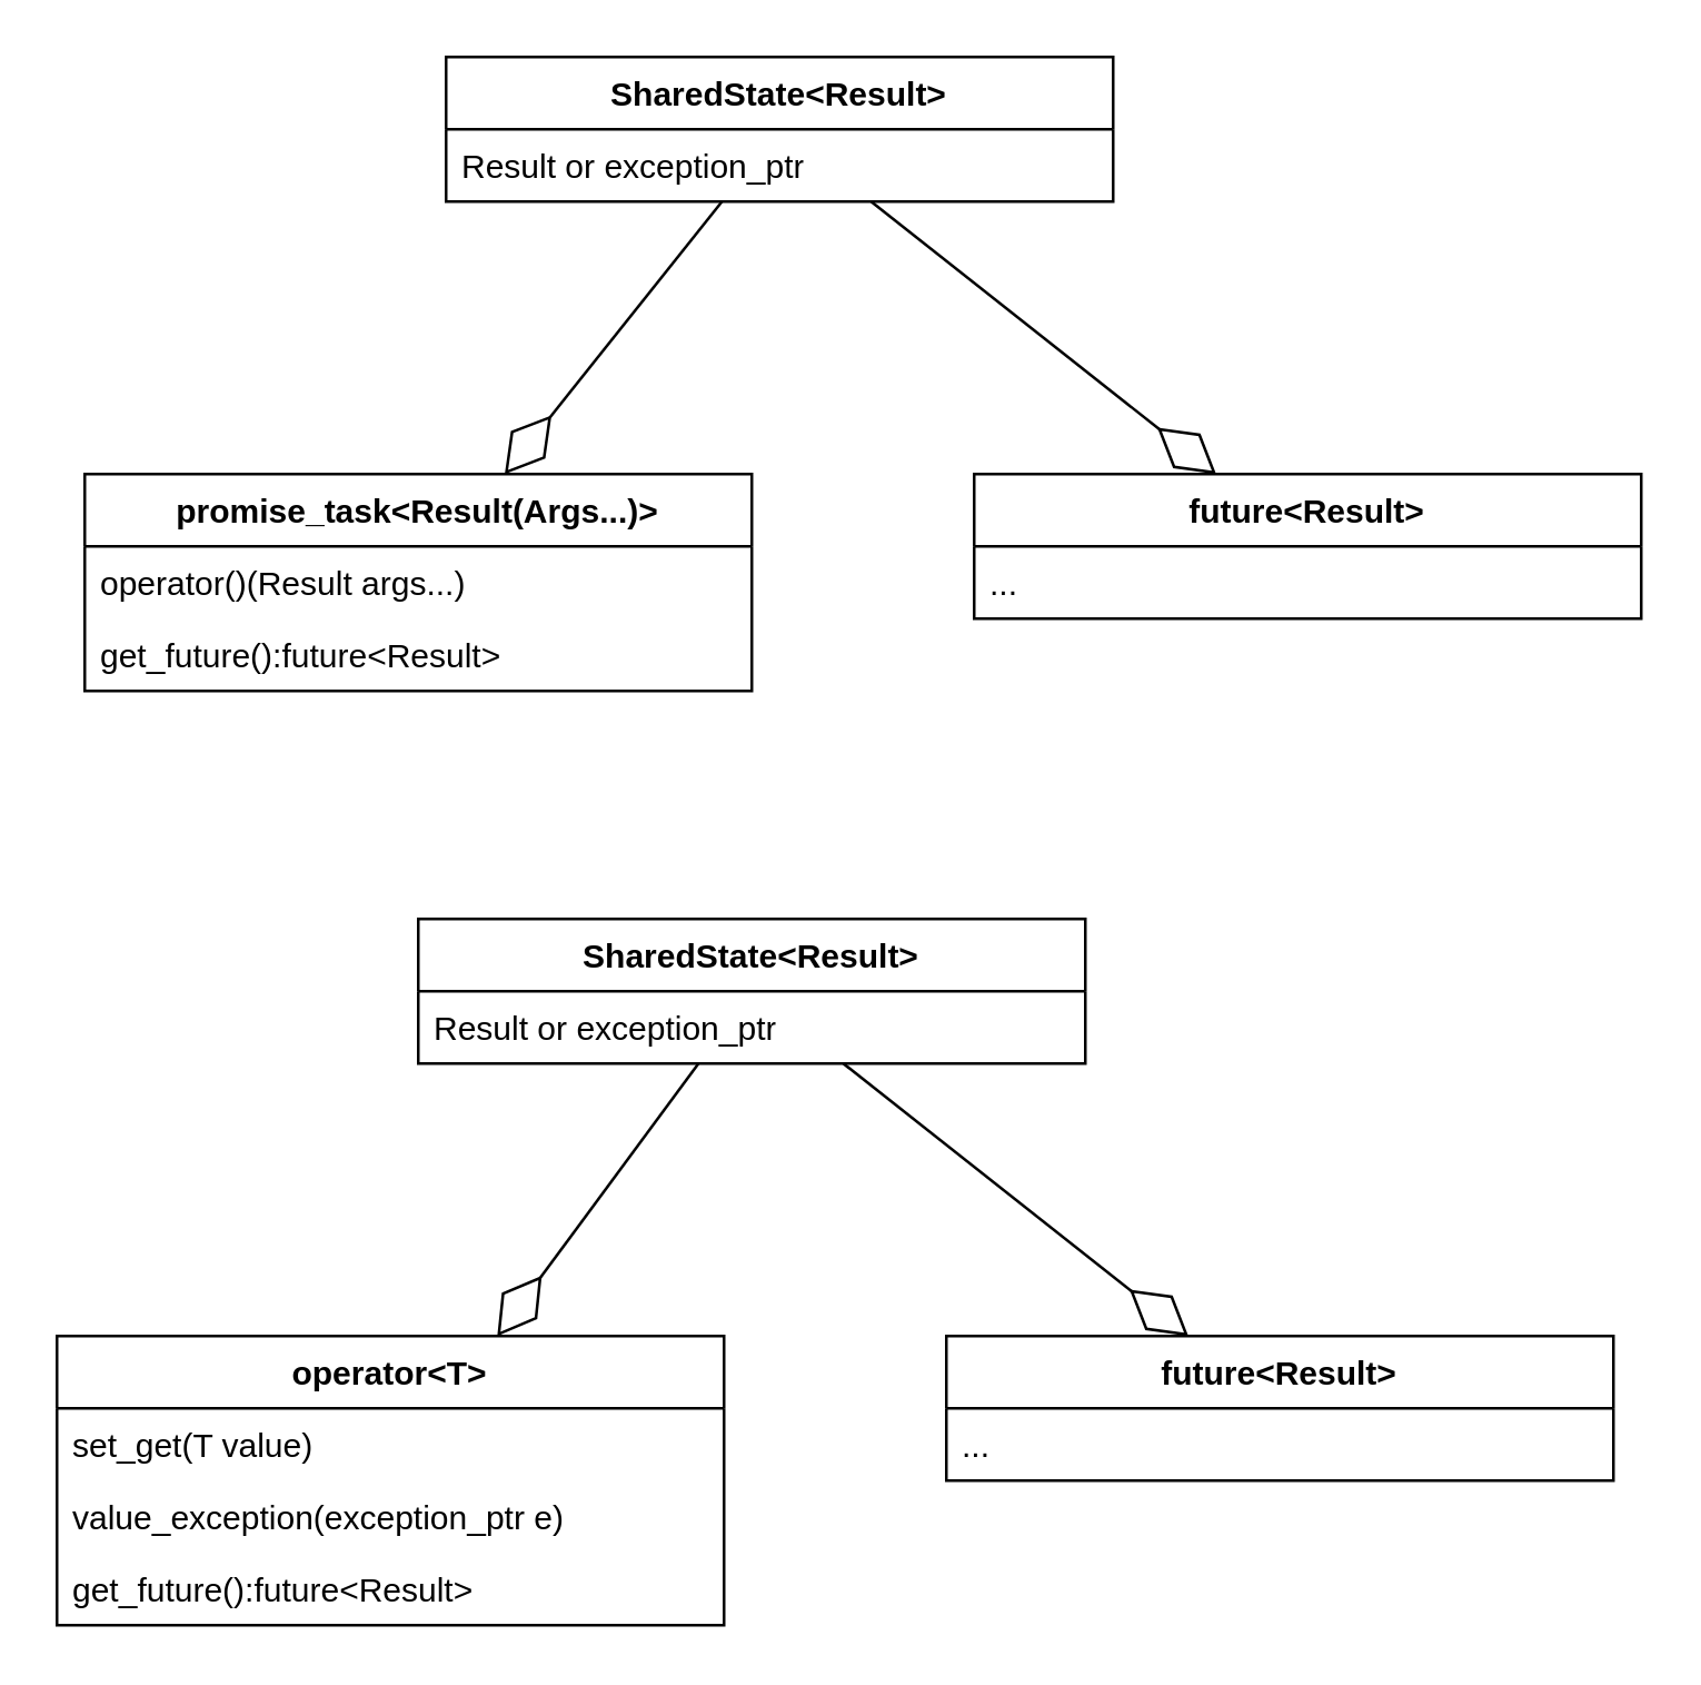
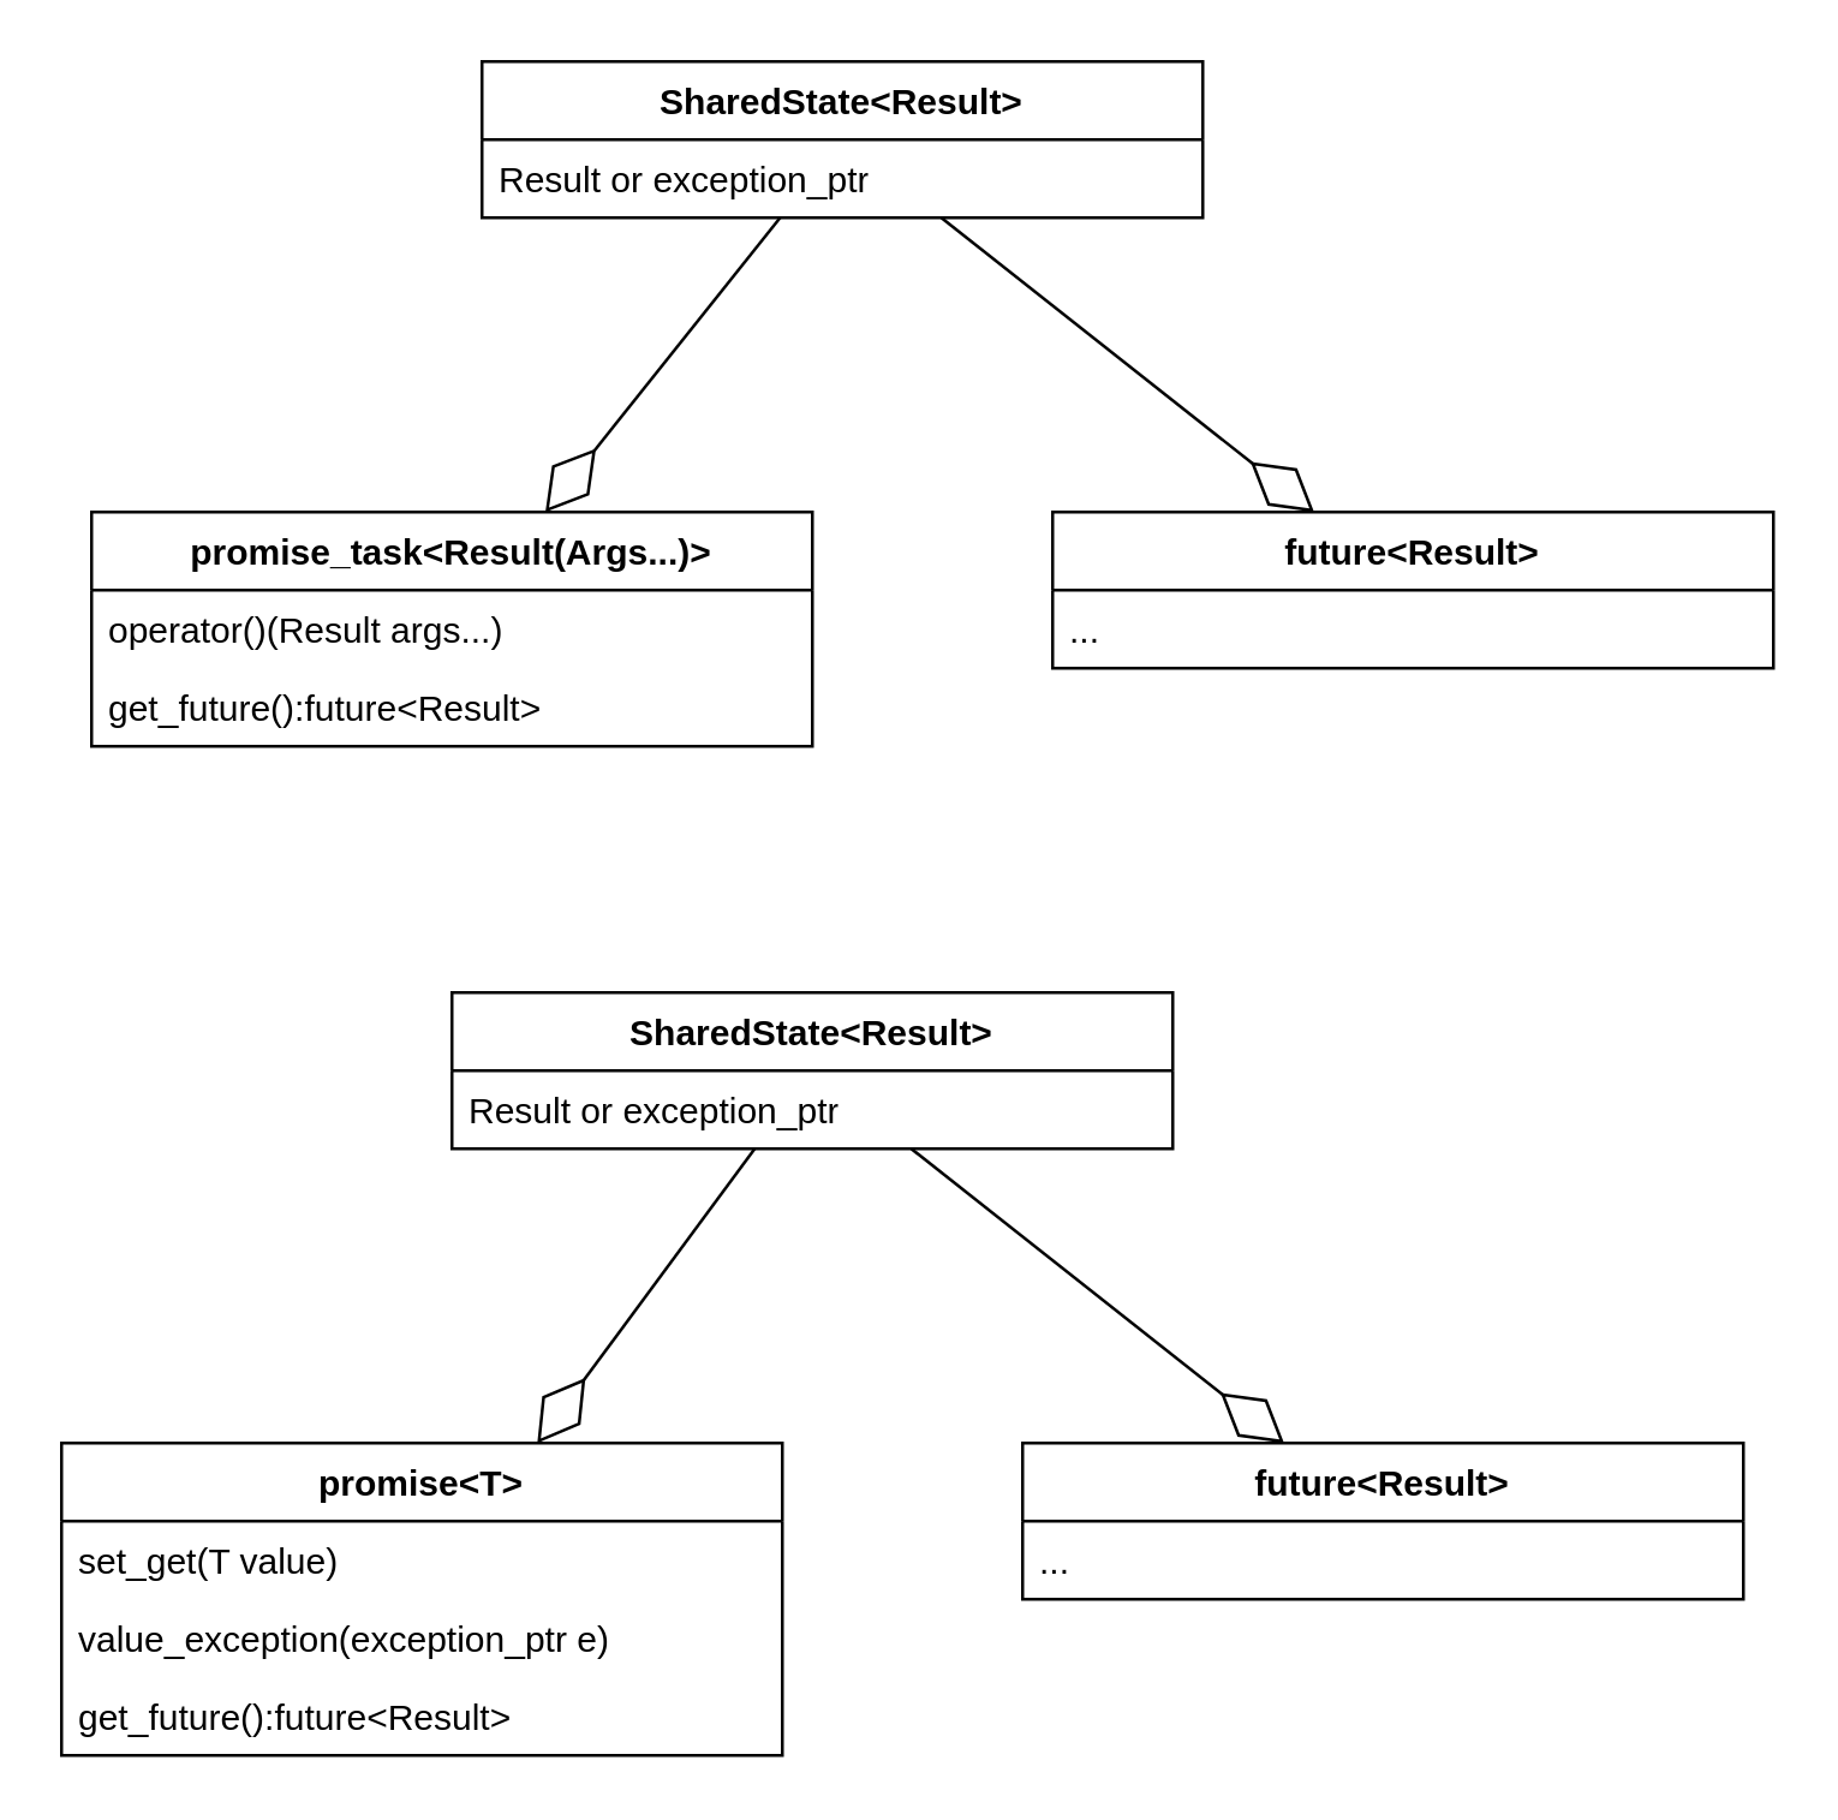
  <mxCell id="0" />
  <mxCell id="1" parent="0" />
  <mxCell id="2" value="promise_task&amp;lt;Result(Args...)&amp;gt;" style="swimlane;fontStyle=1;align=center;verticalAlign=top;childLayout=stackLayout;horizontal=1;startSize=26;horizontalStack=0;resizeParent=1;resizeParentMax=0;resizeLast=0;collapsible=1;marginBottom=0;whiteSpace=wrap;html=1;" vertex="1" parent="1"><mxGeometry x="30" y="170" width="240" height="78" as="geometry" /></mxCell>
  <mxCell id="3" value="operator()(Result args...)" style="text;strokeColor=none;fillColor=none;align=left;verticalAlign=top;spacingLeft=4;spacingRight=4;overflow=hidden;rotatable=0;points=[[0,0.5],[1,0.5]];portConstraint=eastwest;whiteSpace=wrap;html=1;" vertex="1" parent="2"><mxGeometry y="26" width="240" height="26" as="geometry" /></mxCell>
  <mxCell id="4" value="get_future():future&amp;lt;Result&amp;gt;" style="text;strokeColor=none;fillColor=none;align=left;verticalAlign=top;spacingLeft=4;spacingRight=4;overflow=hidden;rotatable=0;points=[[0,0.5],[1,0.5]];portConstraint=eastwest;whiteSpace=wrap;html=1;" vertex="1" parent="2"><mxGeometry y="52" width="240" height="26" as="geometry" /></mxCell>
  <mxCell id="5" value="future&amp;lt;Result&amp;gt;" style="swimlane;fontStyle=1;align=center;verticalAlign=top;childLayout=stackLayout;horizontal=1;startSize=26;horizontalStack=0;resizeParent=1;resizeParentMax=0;resizeLast=0;collapsible=1;marginBottom=0;whiteSpace=wrap;html=1;" vertex="1" parent="1"><mxGeometry x="350" y="170" width="240" height="52" as="geometry" /></mxCell>
  <mxCell id="6" value="..." style="text;strokeColor=none;fillColor=none;align=left;verticalAlign=top;spacingLeft=4;spacingRight=4;overflow=hidden;rotatable=0;points=[[0,0.5],[1,0.5]];portConstraint=eastwest;whiteSpace=wrap;html=1;" vertex="1" parent="5"><mxGeometry y="26" width="240" height="26" as="geometry" /></mxCell>
  <mxCell id="7" value="SharedState&amp;lt;Result&amp;gt;" style="swimlane;fontStyle=1;align=center;verticalAlign=top;childLayout=stackLayout;horizontal=1;startSize=26;horizontalStack=0;resizeParent=1;resizeParentMax=0;resizeLast=0;collapsible=1;marginBottom=0;whiteSpace=wrap;html=1;" vertex="1" parent="1"><mxGeometry x="160" y="20" width="240" height="52" as="geometry" /></mxCell>
  <mxCell id="8" value="Result or exception_ptr" style="text;strokeColor=none;fillColor=none;align=left;verticalAlign=top;spacingLeft=4;spacingRight=4;overflow=hidden;rotatable=0;points=[[0,0.5],[1,0.5]];portConstraint=eastwest;whiteSpace=wrap;html=1;" vertex="1" parent="7"><mxGeometry y="26" width="240" height="26" as="geometry" /></mxCell>
  <mxCell id="9" value="" style="endArrow=diamondThin;endFill=0;endSize=24;html=1;rounded=0;" edge="1" parent="1" source="7" target="2"><mxGeometry width="160" relative="1" as="geometry"><mxPoint x="130" y="130" as="sourcePoint" /><mxPoint x="290" y="130" as="targetPoint" /></mxGeometry></mxCell>
  <mxCell id="10" value="" style="endArrow=diamondThin;endFill=0;endSize=24;html=1;rounded=0;" edge="1" parent="1" source="7" target="5"><mxGeometry width="160" relative="1" as="geometry"><mxPoint x="130" y="130" as="sourcePoint" /><mxPoint x="290" y="130" as="targetPoint" /></mxGeometry></mxCell>
- <mxCell id="11" value="operator&amp;lt;T&amp;gt;" style="swimlane;fontStyle=1;align=center;verticalAlign=top;childLayout=stackLayout;horizontal=1;startSize=26;horizontalStack=0;resizeParent=1;resizeParentMax=0;resizeLast=0;collapsible=1;marginBottom=0;whiteSpace=wrap;html=1;" vertex="1" parent="1"><mxGeometry x="20" y="480" width="240" height="104" as="geometry" /></mxCell>
+ <mxCell id="11" value="promise&amp;lt;T&amp;gt;" style="swimlane;fontStyle=1;align=center;verticalAlign=top;childLayout=stackLayout;horizontal=1;startSize=26;horizontalStack=0;resizeParent=1;resizeParentMax=0;resizeLast=0;collapsible=1;marginBottom=0;whiteSpace=wrap;html=1;" vertex="1" parent="1"><mxGeometry x="20" y="480" width="240" height="104" as="geometry" /></mxCell>
  <mxCell id="12" value="set_get(T value)" style="text;strokeColor=none;fillColor=none;align=left;verticalAlign=top;spacingLeft=4;spacingRight=4;overflow=hidden;rotatable=0;points=[[0,0.5],[1,0.5]];portConstraint=eastwest;whiteSpace=wrap;html=1;" vertex="1" parent="11"><mxGeometry y="26" width="240" height="26" as="geometry" /></mxCell>
  <mxCell id="13" value="value_exception(exception_ptr e)" style="text;strokeColor=none;fillColor=none;align=left;verticalAlign=top;spacingLeft=4;spacingRight=4;overflow=hidden;rotatable=0;points=[[0,0.5],[1,0.5]];portConstraint=eastwest;whiteSpace=wrap;html=1;" vertex="1" parent="11"><mxGeometry y="52" width="240" height="26" as="geometry" /></mxCell>
  <mxCell id="14" value="get_future():future&amp;lt;Result&amp;gt;" style="text;strokeColor=none;fillColor=none;align=left;verticalAlign=top;spacingLeft=4;spacingRight=4;overflow=hidden;rotatable=0;points=[[0,0.5],[1,0.5]];portConstraint=eastwest;whiteSpace=wrap;html=1;" vertex="1" parent="11"><mxGeometry y="78" width="240" height="26" as="geometry" /></mxCell>
  <mxCell id="15" value="future&amp;lt;Result&amp;gt;" style="swimlane;fontStyle=1;align=center;verticalAlign=top;childLayout=stackLayout;horizontal=1;startSize=26;horizontalStack=0;resizeParent=1;resizeParentMax=0;resizeLast=0;collapsible=1;marginBottom=0;whiteSpace=wrap;html=1;" vertex="1" parent="1"><mxGeometry x="340" y="480" width="240" height="52" as="geometry" /></mxCell>
  <mxCell id="16" value="..." style="text;strokeColor=none;fillColor=none;align=left;verticalAlign=top;spacingLeft=4;spacingRight=4;overflow=hidden;rotatable=0;points=[[0,0.5],[1,0.5]];portConstraint=eastwest;whiteSpace=wrap;html=1;" vertex="1" parent="15"><mxGeometry y="26" width="240" height="26" as="geometry" /></mxCell>
  <mxCell id="17" value="SharedState&amp;lt;Result&amp;gt;" style="swimlane;fontStyle=1;align=center;verticalAlign=top;childLayout=stackLayout;horizontal=1;startSize=26;horizontalStack=0;resizeParent=1;resizeParentMax=0;resizeLast=0;collapsible=1;marginBottom=0;whiteSpace=wrap;html=1;" vertex="1" parent="1"><mxGeometry x="150" y="330" width="240" height="52" as="geometry" /></mxCell>
  <mxCell id="18" value="Result or exception_ptr" style="text;strokeColor=none;fillColor=none;align=left;verticalAlign=top;spacingLeft=4;spacingRight=4;overflow=hidden;rotatable=0;points=[[0,0.5],[1,0.5]];portConstraint=eastwest;whiteSpace=wrap;html=1;" vertex="1" parent="17"><mxGeometry y="26" width="240" height="26" as="geometry" /></mxCell>
  <mxCell id="19" value="" style="endArrow=diamondThin;endFill=0;endSize=24;html=1;rounded=0;" edge="1" source="17" target="11" parent="1"><mxGeometry width="160" relative="1" as="geometry"><mxPoint x="120" y="440" as="sourcePoint" /><mxPoint x="280" y="440" as="targetPoint" /></mxGeometry></mxCell>
  <mxCell id="20" value="" style="endArrow=diamondThin;endFill=0;endSize=24;html=1;rounded=0;" edge="1" source="17" target="15" parent="1"><mxGeometry width="160" relative="1" as="geometry"><mxPoint x="120" y="440" as="sourcePoint" /><mxPoint x="280" y="440" as="targetPoint" /></mxGeometry></mxCell>
